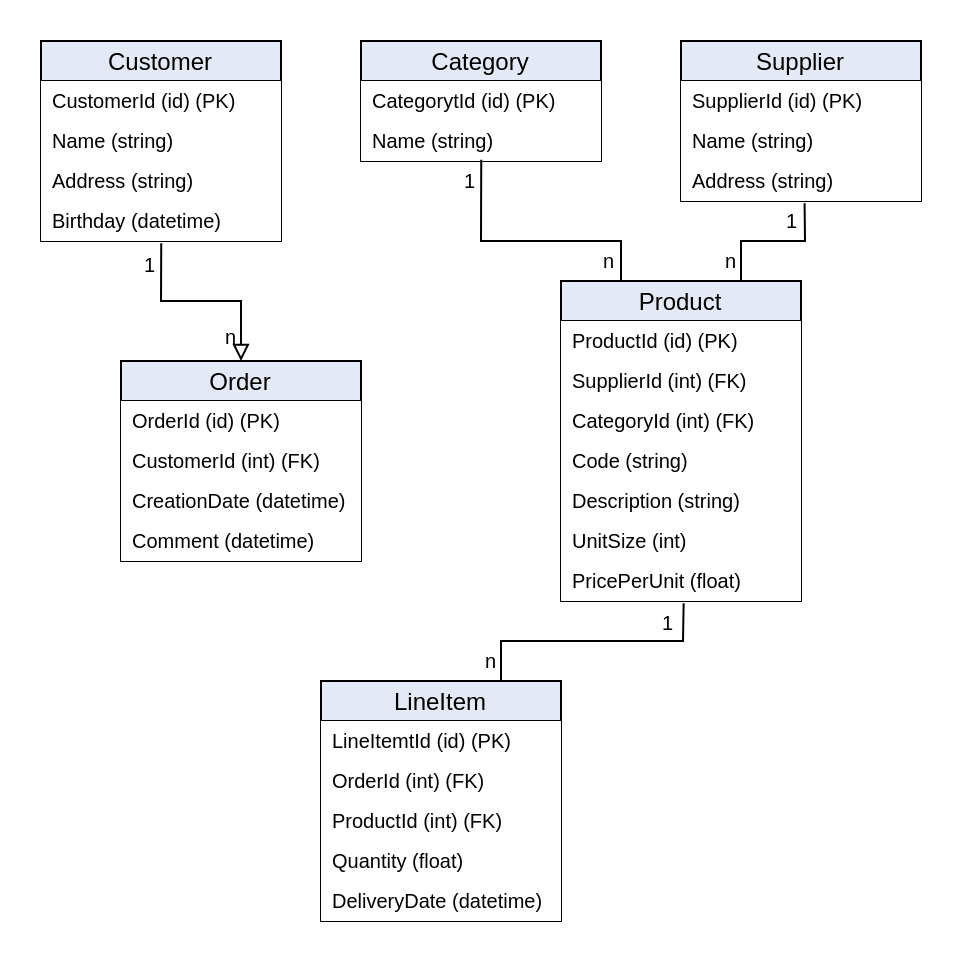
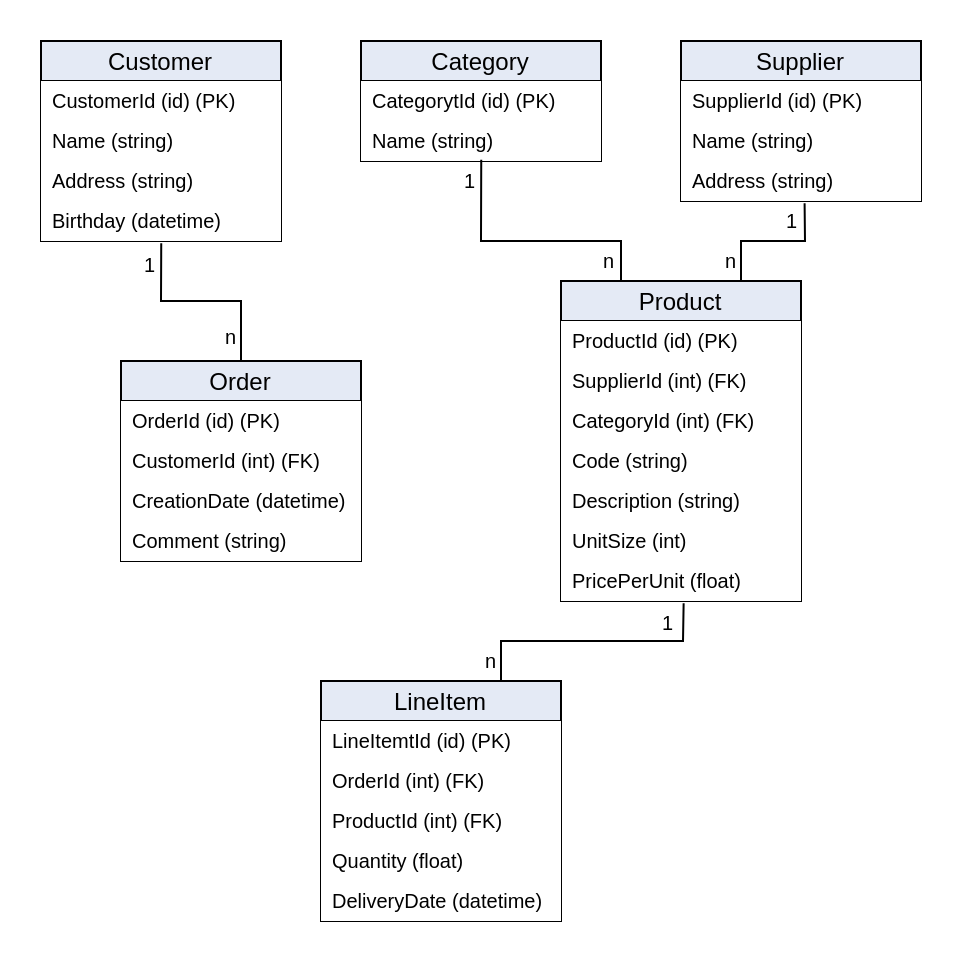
  <mxCell id="0" />
  <mxCell id="1" parent="0" />
  <mxCell id="2" value="Product" style="swimlane;fontStyle=0;childLayout=stackLayout;horizontal=1;startSize=20;horizontalStack=0;resizeParent=1;resizeParentMax=0;resizeLast=0;collapsible=1;marginBottom=0;fillColor=#E4EAF5;" vertex="1" parent="1"><mxGeometry x="280" y="140" width="120" height="160" as="geometry" /></mxCell>
  <mxCell id="3" value="ProductId (id) (PK)" style="text;strokeColor=none;fillColor=#FFFFFF;align=left;verticalAlign=middle;spacingLeft=4;spacingRight=4;overflow=hidden;points=[[0,0.5],[1,0.5]];portConstraint=eastwest;rotatable=0;fontSize=10;" vertex="1" parent="2"><mxGeometry y="20" width="120" height="20" as="geometry" /></mxCell>
  <mxCell id="4" value="SupplierId (int) (FK)" style="text;strokeColor=none;fillColor=#FFFFFF;align=left;verticalAlign=middle;spacingLeft=4;spacingRight=4;overflow=hidden;points=[[0,0.5],[1,0.5]];portConstraint=eastwest;rotatable=0;fontSize=10;" vertex="1" parent="2"><mxGeometry y="40" width="120" height="20" as="geometry" /></mxCell>
  <mxCell id="5" value="CategoryId (int) (FK)" style="text;strokeColor=none;fillColor=#FFFFFF;align=left;verticalAlign=middle;spacingLeft=4;spacingRight=4;overflow=hidden;points=[[0,0.5],[1,0.5]];portConstraint=eastwest;rotatable=0;fontSize=10;" vertex="1" parent="2"><mxGeometry y="60" width="120" height="20" as="geometry" /></mxCell>
  <mxCell id="6" value="Code (string)" style="text;strokeColor=none;fillColor=#FFFFFF;align=left;verticalAlign=middle;spacingLeft=4;spacingRight=4;overflow=hidden;points=[[0,0.5],[1,0.5]];portConstraint=eastwest;rotatable=0;fontSize=10;" vertex="1" parent="2"><mxGeometry y="80" width="120" height="20" as="geometry" /></mxCell>
  <mxCell id="7" value="Description (string)" style="text;strokeColor=none;fillColor=#FFFFFF;align=left;verticalAlign=middle;spacingLeft=4;spacingRight=4;overflow=hidden;points=[[0,0.5],[1,0.5]];portConstraint=eastwest;rotatable=0;fontSize=10;" vertex="1" parent="2"><mxGeometry y="100" width="120" height="20" as="geometry" /></mxCell>
  <mxCell id="8" value="UnitSize (int)" style="text;strokeColor=none;fillColor=#FFFFFF;align=left;verticalAlign=middle;spacingLeft=4;spacingRight=4;overflow=hidden;points=[[0,0.5],[1,0.5]];portConstraint=eastwest;rotatable=0;fontSize=10;" vertex="1" parent="2"><mxGeometry y="120" width="120" height="20" as="geometry" /></mxCell>
  <mxCell id="9" value="PricePerUnit (float)" style="text;strokeColor=none;fillColor=#FFFFFF;align=left;verticalAlign=middle;spacingLeft=4;spacingRight=4;overflow=hidden;points=[[0,0.5],[1,0.5]];portConstraint=eastwest;rotatable=0;fontSize=10;" vertex="1" parent="2"><mxGeometry y="140" width="120" height="20" as="geometry" /></mxCell>
  <mxCell id="10" value="Order" style="swimlane;fontStyle=0;childLayout=stackLayout;horizontal=1;startSize=20;horizontalStack=0;resizeParent=1;resizeParentMax=0;resizeLast=0;collapsible=1;marginBottom=0;fillColor=#E4EAF5;" vertex="1" parent="1"><mxGeometry x="60" y="180" width="120" height="100" as="geometry" /></mxCell>
  <mxCell id="11" value="OrderId (id) (PK)" style="text;strokeColor=none;fillColor=#FFFFFF;align=left;verticalAlign=middle;spacingLeft=4;spacingRight=4;overflow=hidden;points=[[0,0.5],[1,0.5]];portConstraint=eastwest;rotatable=0;fontSize=10;" vertex="1" parent="10"><mxGeometry y="20" width="120" height="20" as="geometry" /></mxCell>
  <mxCell id="12" value="CustomerId (int) (FK)" style="text;strokeColor=none;fillColor=#FFFFFF;align=left;verticalAlign=middle;spacingLeft=4;spacingRight=4;overflow=hidden;points=[[0,0.5],[1,0.5]];portConstraint=eastwest;rotatable=0;fontSize=10;" vertex="1" parent="10"><mxGeometry y="40" width="120" height="20" as="geometry" /></mxCell>
  <mxCell id="13" value="CreationDate (datetime)" style="text;strokeColor=none;fillColor=#FFFFFF;align=left;verticalAlign=middle;spacingLeft=4;spacingRight=4;overflow=hidden;points=[[0,0.5],[1,0.5]];portConstraint=eastwest;rotatable=0;fontSize=10;" vertex="1" parent="10"><mxGeometry y="60" width="120" height="20" as="geometry" /></mxCell>
- <mxCell id="14" value="Comment (datetime)" style="text;strokeColor=none;fillColor=#FFFFFF;align=left;verticalAlign=middle;spacingLeft=4;spacingRight=4;overflow=hidden;points=[[0,0.5],[1,0.5]];portConstraint=eastwest;rotatable=0;fontSize=10;" vertex="1" parent="10"><mxGeometry y="80" width="120" height="20" as="geometry" /></mxCell>
+ <mxCell id="14" value="Comment (string)" style="text;strokeColor=none;fillColor=#FFFFFF;align=left;verticalAlign=middle;spacingLeft=4;spacingRight=4;overflow=hidden;points=[[0,0.5],[1,0.5]];portConstraint=eastwest;rotatable=0;fontSize=10;" vertex="1" parent="10"><mxGeometry y="80" width="120" height="20" as="geometry" /></mxCell>
  <mxCell id="15" value="Customer" style="swimlane;fontStyle=0;childLayout=stackLayout;horizontal=1;startSize=20;horizontalStack=0;resizeParent=1;resizeParentMax=0;resizeLast=0;collapsible=1;marginBottom=0;fillColor=#E4EAF5;" vertex="1" parent="1"><mxGeometry x="20" y="20" width="120" height="100" as="geometry" /></mxCell>
  <mxCell id="16" value="CustomerId (id) (PK)" style="text;strokeColor=none;fillColor=#FFFFFF;align=left;verticalAlign=middle;spacingLeft=4;spacingRight=4;overflow=hidden;points=[[0,0.5],[1,0.5]];portConstraint=eastwest;rotatable=0;fontSize=10;" vertex="1" parent="15"><mxGeometry y="20" width="120" height="20" as="geometry" /></mxCell>
  <mxCell id="17" value="Name (string)" style="text;strokeColor=none;fillColor=#FFFFFF;align=left;verticalAlign=middle;spacingLeft=4;spacingRight=4;overflow=hidden;points=[[0,0.5],[1,0.5]];portConstraint=eastwest;rotatable=0;fontSize=10;" vertex="1" parent="15"><mxGeometry y="40" width="120" height="20" as="geometry" /></mxCell>
  <mxCell id="18" value="Address (string)" style="text;strokeColor=none;fillColor=#FFFFFF;align=left;verticalAlign=middle;spacingLeft=4;spacingRight=4;overflow=hidden;points=[[0,0.5],[1,0.5]];portConstraint=eastwest;rotatable=0;fontSize=10;" vertex="1" parent="15"><mxGeometry y="60" width="120" height="20" as="geometry" /></mxCell>
  <mxCell id="19" value="Birthday (datetime)" style="text;strokeColor=none;fillColor=#FFFFFF;align=left;verticalAlign=middle;spacingLeft=4;spacingRight=4;overflow=hidden;points=[[0,0.5],[1,0.5]];portConstraint=eastwest;rotatable=0;fontSize=10;" vertex="1" parent="15"><mxGeometry y="80" width="120" height="20" as="geometry" /></mxCell>
  <mxCell id="20" value="LineItem" style="swimlane;fontStyle=0;childLayout=stackLayout;horizontal=1;startSize=20;horizontalStack=0;resizeParent=1;resizeParentMax=0;resizeLast=0;collapsible=1;marginBottom=0;fillColor=#E4EAF5;" vertex="1" parent="1"><mxGeometry x="160" y="340" width="120" height="120" as="geometry" /></mxCell>
  <mxCell id="21" value="LineItemtId (id) (PK)" style="text;strokeColor=none;fillColor=#FFFFFF;align=left;verticalAlign=middle;spacingLeft=4;spacingRight=4;overflow=hidden;points=[[0,0.5],[1,0.5]];portConstraint=eastwest;rotatable=0;fontSize=10;" vertex="1" parent="20"><mxGeometry y="20" width="120" height="20" as="geometry" /></mxCell>
  <mxCell id="22" value="OrderId (int) (FK)" style="text;strokeColor=none;fillColor=#FFFFFF;align=left;verticalAlign=middle;spacingLeft=4;spacingRight=4;overflow=hidden;points=[[0,0.5],[1,0.5]];portConstraint=eastwest;rotatable=0;fontSize=10;" vertex="1" parent="20"><mxGeometry y="40" width="120" height="20" as="geometry" /></mxCell>
  <mxCell id="23" value="ProductId (int) (FK)" style="text;strokeColor=none;fillColor=#FFFFFF;align=left;verticalAlign=middle;spacingLeft=4;spacingRight=4;overflow=hidden;points=[[0,0.5],[1,0.5]];portConstraint=eastwest;rotatable=0;fontSize=10;" vertex="1" parent="20"><mxGeometry y="60" width="120" height="20" as="geometry" /></mxCell>
  <mxCell id="24" value="Quantity (float)" style="text;strokeColor=none;fillColor=#FFFFFF;align=left;verticalAlign=middle;spacingLeft=4;spacingRight=4;overflow=hidden;points=[[0,0.5],[1,0.5]];portConstraint=eastwest;rotatable=0;fontSize=10;" vertex="1" parent="20"><mxGeometry y="80" width="120" height="20" as="geometry" /></mxCell>
  <mxCell id="25" value="DeliveryDate (datetime)" style="text;strokeColor=none;fillColor=#FFFFFF;align=left;verticalAlign=middle;spacingLeft=4;spacingRight=4;overflow=hidden;points=[[0,0.5],[1,0.5]];portConstraint=eastwest;rotatable=0;fontSize=10;" vertex="1" parent="20"><mxGeometry y="100" width="120" height="20" as="geometry" /></mxCell>
  <mxCell id="26" value="Category" style="swimlane;fontStyle=0;childLayout=stackLayout;horizontal=1;startSize=20;horizontalStack=0;resizeParent=1;resizeParentMax=0;resizeLast=0;collapsible=1;marginBottom=0;fillColor=#E4EAF5;" vertex="1" parent="1"><mxGeometry x="180" y="20" width="120" height="60" as="geometry" /></mxCell>
  <mxCell id="27" value="CategorytId (id) (PK)" style="text;strokeColor=none;fillColor=#FFFFFF;align=left;verticalAlign=middle;spacingLeft=4;spacingRight=4;overflow=hidden;points=[[0,0.5],[1,0.5]];portConstraint=eastwest;rotatable=0;fontSize=10;" vertex="1" parent="26"><mxGeometry y="20" width="120" height="20" as="geometry" /></mxCell>
  <mxCell id="28" value="Name (string)" style="text;strokeColor=none;fillColor=#FFFFFF;align=left;verticalAlign=middle;spacingLeft=4;spacingRight=4;overflow=hidden;points=[[0,0.5],[1,0.5]];portConstraint=eastwest;rotatable=0;fontSize=10;" vertex="1" parent="26"><mxGeometry y="40" width="120" height="20" as="geometry" /></mxCell>
  <mxCell id="29" value="Supplier" style="swimlane;fontStyle=0;childLayout=stackLayout;horizontal=1;startSize=20;horizontalStack=0;resizeParent=1;resizeParentMax=0;resizeLast=0;collapsible=1;marginBottom=0;fillColor=#E4EAF5;" vertex="1" parent="1"><mxGeometry x="340" y="20" width="120" height="80" as="geometry" /></mxCell>
  <mxCell id="30" value="SupplierId (id) (PK)" style="text;strokeColor=none;fillColor=#FFFFFF;align=left;verticalAlign=middle;spacingLeft=4;spacingRight=4;overflow=hidden;points=[[0,0.5],[1,0.5]];portConstraint=eastwest;rotatable=0;fontSize=10;" vertex="1" parent="29"><mxGeometry y="20" width="120" height="20" as="geometry" /></mxCell>
  <mxCell id="31" value="Name (string)" style="text;strokeColor=none;fillColor=#FFFFFF;align=left;verticalAlign=middle;spacingLeft=4;spacingRight=4;overflow=hidden;points=[[0,0.5],[1,0.5]];portConstraint=eastwest;rotatable=0;fontSize=10;" vertex="1" parent="29"><mxGeometry y="40" width="120" height="20" as="geometry" /></mxCell>
  <mxCell id="32" value="Address (string)" style="text;strokeColor=none;fillColor=#FFFFFF;align=left;verticalAlign=middle;spacingLeft=4;spacingRight=4;overflow=hidden;points=[[0,0.5],[1,0.5]];portConstraint=eastwest;rotatable=0;fontSize=10;" vertex="1" parent="29"><mxGeometry y="60" width="120" height="20" as="geometry" /></mxCell>
  <mxCell id="33" value="" style="endArrow=none;html=1;rounded=0;fontSize=10;endFill=0;exitX=0.501;exitY=0.971;exitDx=0;exitDy=0;entryX=0.25;entryY=0;entryDx=0;entryDy=0;exitPerimeter=0;" edge="1" parent="1" source="28" target="2"><mxGeometry relative="1" as="geometry"><mxPoint x="130" y="210" as="sourcePoint" /><mxPoint x="290" y="210" as="targetPoint" /><Array as="points"><mxPoint x="240" y="120" /><mxPoint x="310" y="120" /></Array></mxGeometry></mxCell>
  <mxCell id="34" value="1" style="edgeLabel;resizable=0;html=1;align=left;verticalAlign=bottom;fontSize=10;labelBackgroundColor=none;" connectable="0" vertex="1" parent="33"><mxGeometry x="-1" relative="1" as="geometry"><mxPoint x="-10" y="19" as="offset" /></mxGeometry></mxCell>
  <mxCell id="35" value="n" style="edgeLabel;resizable=0;html=1;align=right;verticalAlign=bottom;fontSize=10;labelBackgroundColor=none;" connectable="0" vertex="1" parent="33"><mxGeometry x="1" relative="1" as="geometry"><mxPoint x="-3" y="-2" as="offset" /></mxGeometry></mxCell>
  <mxCell id="36" value="" style="endArrow=none;html=1;rounded=0;fontSize=10;endFill=0;exitX=0.515;exitY=1.057;exitDx=0;exitDy=0;entryX=0.75;entryY=0;entryDx=0;entryDy=0;exitPerimeter=0;" edge="1" parent="1" source="32" target="2"><mxGeometry relative="1" as="geometry"><mxPoint x="180" y="90" as="sourcePoint" /><mxPoint x="260" y="210" as="targetPoint" /><Array as="points"><mxPoint x="402" y="120" /><mxPoint x="370" y="120" /></Array></mxGeometry></mxCell>
  <mxCell id="37" value="1" style="edgeLabel;resizable=0;html=1;align=left;verticalAlign=bottom;fontSize=10;labelBackgroundColor=none;" connectable="0" vertex="1" parent="36"><mxGeometry x="-1" relative="1" as="geometry"><mxPoint x="-11" y="17" as="offset" /></mxGeometry></mxCell>
  <mxCell id="38" value="n" style="edgeLabel;resizable=0;html=1;align=right;verticalAlign=bottom;fontSize=10;labelBackgroundColor=none;" connectable="0" vertex="1" parent="36"><mxGeometry x="1" relative="1" as="geometry"><mxPoint x="-2" y="-2" as="offset" /></mxGeometry></mxCell>
- <mxCell id="39" value="" style="endArrow=block;html=1;rounded=0;fontSize=10;endFill=0;exitX=0.501;exitY=1.057;exitDx=0;exitDy=0;entryX=0.5;entryY=0;entryDx=0;entryDy=0;exitPerimeter=0;" edge="1" parent="1" source="19" target="10"><mxGeometry relative="1" as="geometry"><mxPoint x="190" y="60" as="sourcePoint" /><mxPoint x="-50" y="180" as="targetPoint" /><Array as="points"><mxPoint x="80" y="150" /><mxPoint x="120" y="150" /></Array></mxGeometry></mxCell>
+ <mxCell id="39" value="" style="endArrow=none;html=1;rounded=0;fontSize=10;endFill=0;exitX=0.501;exitY=1.057;exitDx=0;exitDy=0;entryX=0.5;entryY=0;entryDx=0;entryDy=0;exitPerimeter=0;" edge="1" parent="1" source="19" target="10"><mxGeometry relative="1" as="geometry"><mxPoint x="190" y="60" as="sourcePoint" /><mxPoint x="-50" y="180" as="targetPoint" /><Array as="points"><mxPoint x="80" y="150" /><mxPoint x="120" y="150" /></Array></mxGeometry></mxCell>
  <mxCell id="40" value="1" style="edgeLabel;resizable=0;html=1;align=left;verticalAlign=bottom;fontSize=10;labelBackgroundColor=none;" connectable="0" vertex="1" parent="39"><mxGeometry x="-1" relative="1" as="geometry"><mxPoint x="-10" y="19" as="offset" /></mxGeometry></mxCell>
  <mxCell id="41" value="n" style="edgeLabel;resizable=0;html=1;align=right;verticalAlign=bottom;fontSize=10;labelBackgroundColor=none;" connectable="0" vertex="1" parent="39"><mxGeometry x="1" relative="1" as="geometry"><mxPoint x="-2" y="-4" as="offset" /></mxGeometry></mxCell>
  <mxCell id="42" value="" style="endArrow=none;html=1;rounded=0;fontSize=10;endFill=0;exitX=0.511;exitY=1.057;exitDx=0;exitDy=0;entryX=0.75;entryY=0;entryDx=0;entryDy=0;exitPerimeter=0;" edge="1" parent="1" source="9" target="20"><mxGeometry relative="1" as="geometry"><mxPoint x="411.8" y="111.14" as="sourcePoint" /><mxPoint x="380" y="170" as="targetPoint" /><Array as="points"><mxPoint x="341" y="320" /><mxPoint x="250" y="320" /></Array></mxGeometry></mxCell>
  <mxCell id="43" value="1" style="edgeLabel;resizable=0;html=1;align=left;verticalAlign=bottom;fontSize=10;labelBackgroundColor=none;" connectable="0" vertex="1" parent="42"><mxGeometry x="-1" relative="1" as="geometry"><mxPoint x="-12" y="18" as="offset" /></mxGeometry></mxCell>
  <mxCell id="44" value="n" style="edgeLabel;resizable=0;html=1;align=right;verticalAlign=bottom;fontSize=10;labelBackgroundColor=none;" connectable="0" vertex="1" parent="42"><mxGeometry x="1" relative="1" as="geometry"><mxPoint x="-2" y="-2" as="offset" /></mxGeometry></mxCell>
